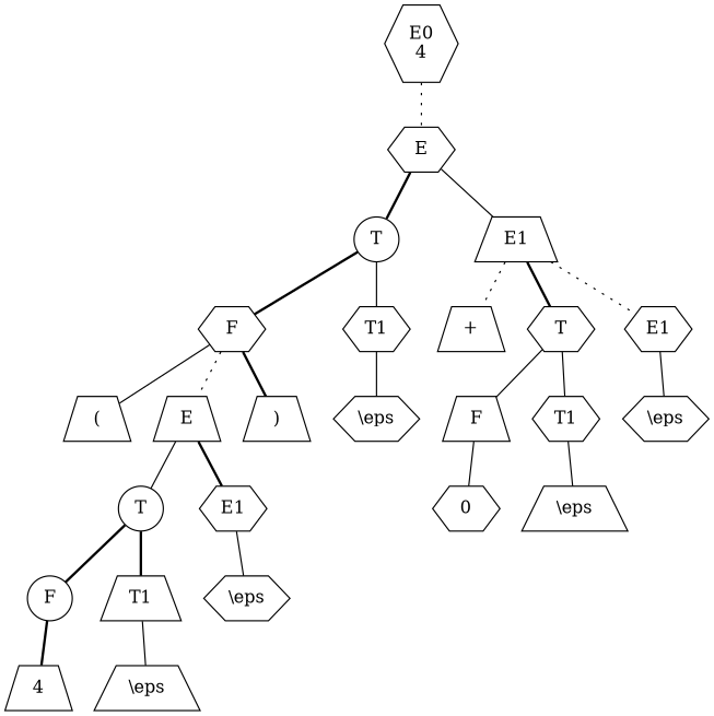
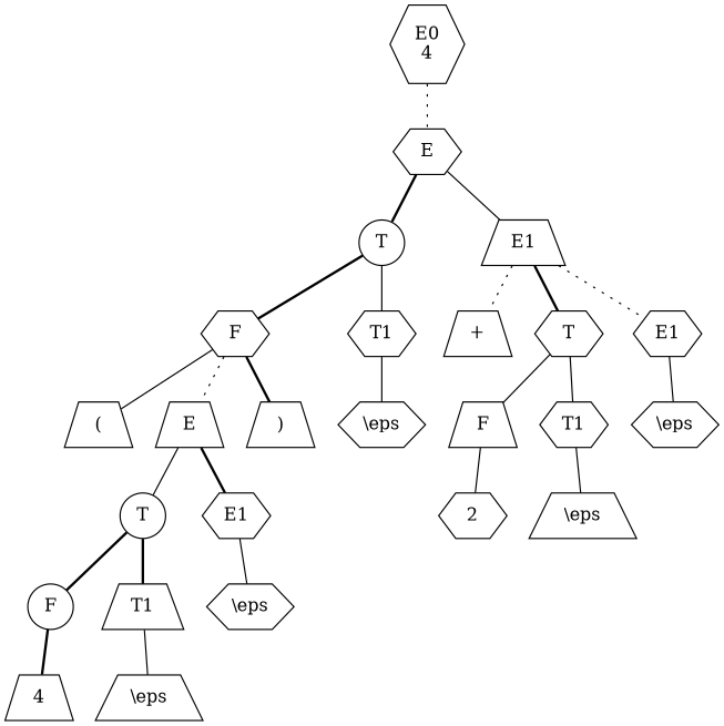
  graph {
    node [shape=hexagon]
    edge [style=solid]
    n1 [label="E0\n4"]
    n2 [label=E]
    n3 [label=T shape=circle]
    n4 [label=E1 shape=trapezium]
    n5 [label=F]
    n6 [label=T1]
    n7 [label="+" shape=trapezium]
    n8 [label=T]
    n9 [label=E1]
    n10 [label="(" shape=trapezium]
    n11 [label=E shape=trapezium]
    n12 [label=")" shape=trapezium]
    n13 [label="\\eps"]
    n14 [label=T shape=circle]
    n15 [label=E1]
    n16 [label=F shape=circle]
    n17 [label=T1 shape=trapezium]
    n18 [label="\\eps"]
    n19 [label=4 shape=trapezium]
    n20 [label="\\eps" shape=trapezium]
    n21 [label=F shape=trapezium]
    n22 [label=T1]
    n23 [label="\\eps"]
-   n24 [label=0]
+   n24 [label=2]
    n25 [label="\\eps" shape=trapezium]
    n1 -- n2 [style=dotted]
    n2 -- n3 [style=bold]
    n2 -- n4
    n3 -- n5 [style=bold]
    n3 -- n6
    n4 -- n7 [style=dotted]
    n4 -- n8 [style=bold]
    n4 -- n9 [style=dotted]
    n5 -- n10
    n5 -- n11 [style=dotted]
    n5 -- n12 [style=bold]
    n6 -- n13
    n8 -- n21
    n8 -- n22
    n9 -- n23
    n11 -- n14
    n11 -- n15 [style=bold]
    n14 -- n16 [style=bold]
    n14 -- n17 [style=bold]
    n15 -- n18
    n16 -- n19 [style=bold]
    n17 -- n20
    n21 -- n24
    n22 -- n25
  }
